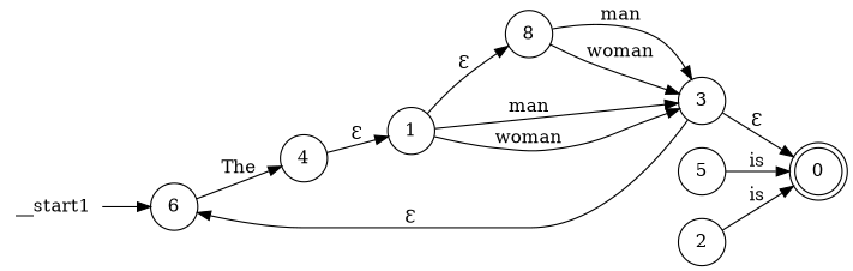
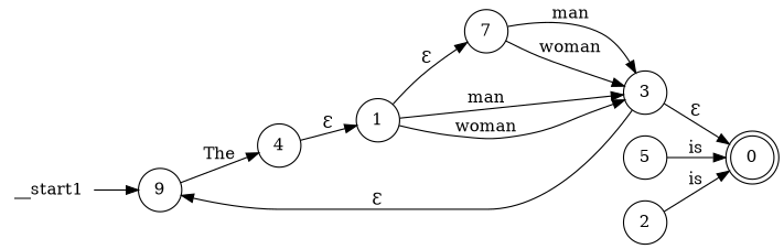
  digraph {
    rankdir=LR
    node [shape=circle]
    n1 [label=__start1 shape=none]
-   n2 [label=6]
+   n2 [label=9]
    n3 [label=4]
    n4 [label=5]
    n5 [label=0 shape=doublecircle]
    n6 [label=1]
-   n7 [label=8]
+   n7 [label=7]
    n8 [label=3]
    n9 [label=2]
    n1 -> n2
    n2 -> n3 [label=The]
    n3 -> n6 [label="Ɛ"]
    n4 -> n5 [label=is]
    n6 -> n7 [label="Ɛ"]
    n6 -> n8 [label=man]
    n6 -> n8 [label=woman]
    n7 -> n8 [label=man]
    n7 -> n8 [label=woman]
    n8 -> n2 [label="Ɛ"]
    n8 -> n5 [label="Ɛ"]
    n9 -> n5 [label=is]
  }
